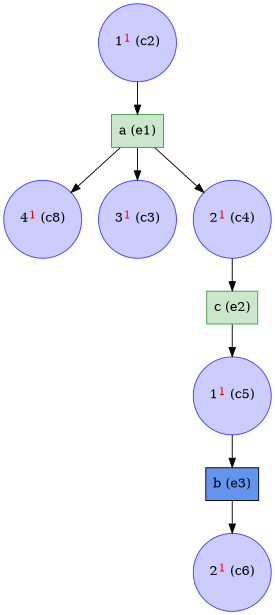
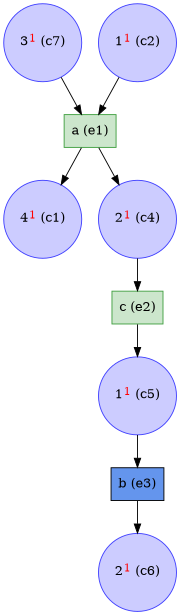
  digraph {
    node [color="#4040ff" fillcolor="#ccccff" shape=circle style=filled]
-   n1 [label=<4<FONT COLOR="red"><SUP>1</SUP></FONT>&nbsp;(c8)>]
+   n1 [label=<4<FONT COLOR="red"><SUP>1</SUP></FONT>&nbsp;(c1)>]
    n2 [color="#409f40" fillcolor="#cce6cc" label="a (e1)" shape=box]
-   n3 [label=<3<FONT COLOR="red"><SUP>1</SUP></FONT>&nbsp;(c3)>]
+   n3 [label=<3<FONT COLOR="red"><SUP>1</SUP></FONT>&nbsp;(c7)>]
    n4 [label=<2<FONT COLOR="red"><SUP>1</SUP></FONT>&nbsp;(c4)>]
    n5 [color="#409f40" fillcolor="#cce6cc" label="c (e2)" shape=box]
    n6 [label=<1<FONT COLOR="red"><SUP>1</SUP></FONT>&nbsp;(c2)>]
    n7 [label=<1<FONT COLOR="red"><SUP>1</SUP></FONT>&nbsp;(c5)>]
    n8 [color=black fillcolor=cornflowerblue label="b (e3)" shape=box]
    n9 [label=<2<FONT COLOR="red"><SUP>1</SUP></FONT>&nbsp;(c6)>]
    n2 -> n1
-   n2 -> n3
+   n3 -> n2
    n2 -> n4
    n4 -> n5
    n5 -> n7
    n6 -> n2
    n7 -> n8
    n8 -> n9
  }
